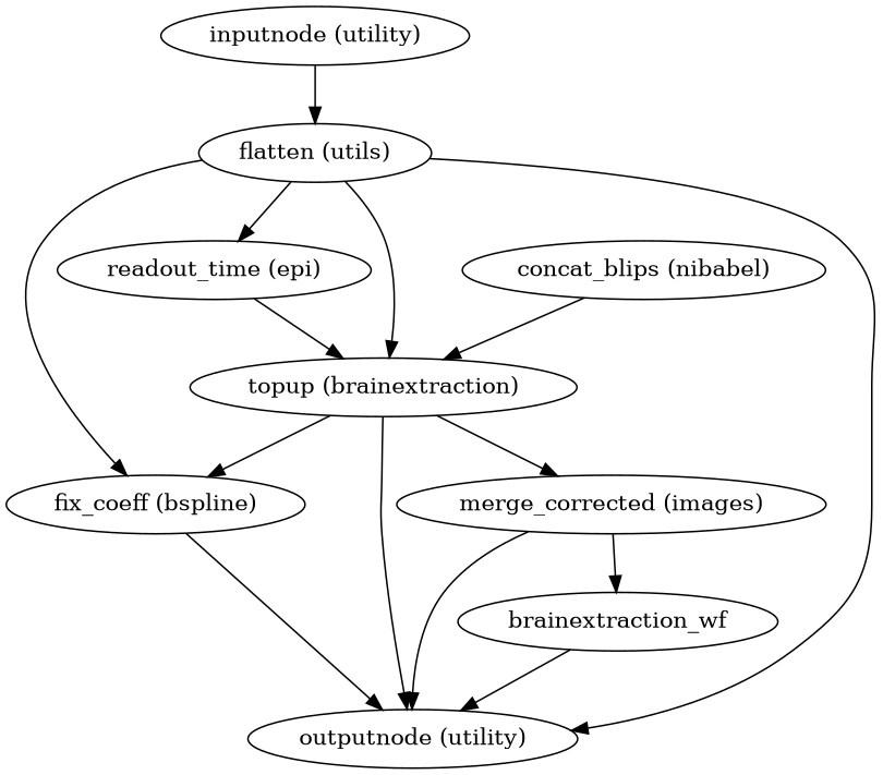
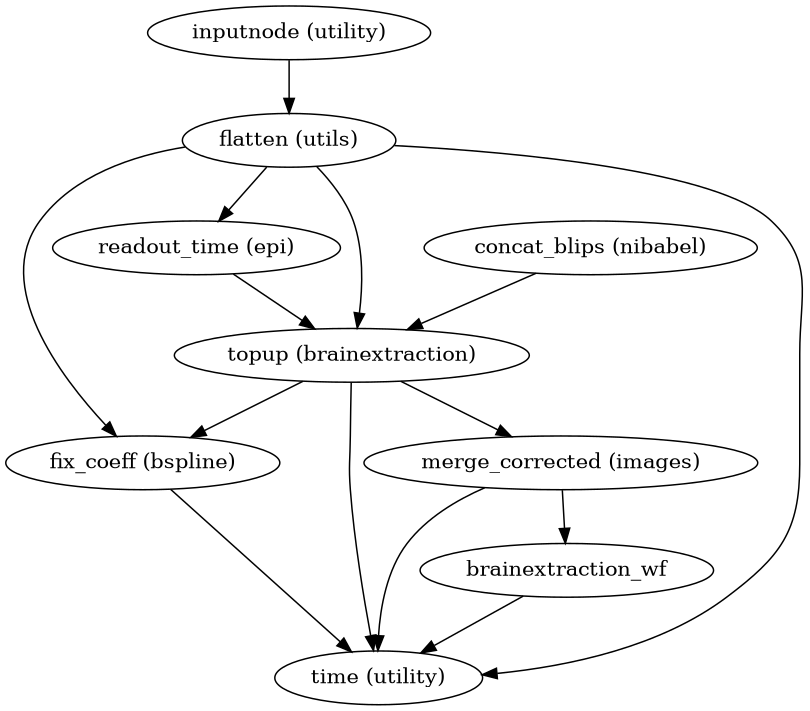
  strict digraph {
    "inputnode (utility)"
    "flatten (utils)"
    "readout_time (epi)"
    n4 [label="topup (brainextraction)"]
    "fix_coeff (bspline)"
-   "outputnode (utility)"
+   "outputnode (utility)" [label="time (utility)"]
    "concat_blips (nibabel)"
    "merge_corrected (images)"
    brainextraction_wf
    "inputnode (utility)" -> "flatten (utils)"
    "flatten (utils)" -> "readout_time (epi)"
    "flatten (utils)" -> n4
    "flatten (utils)" -> "fix_coeff (bspline)"
    "flatten (utils)" -> "outputnode (utility)"
    "readout_time (epi)" -> n4
    n4 -> "fix_coeff (bspline)"
    n4 -> "outputnode (utility)"
    n4 -> "merge_corrected (images)"
    "fix_coeff (bspline)" -> "outputnode (utility)"
    "concat_blips (nibabel)" -> n4
    "merge_corrected (images)" -> "outputnode (utility)"
    "merge_corrected (images)" -> brainextraction_wf
    brainextraction_wf -> "outputnode (utility)"
  }
